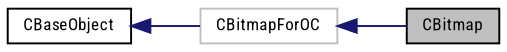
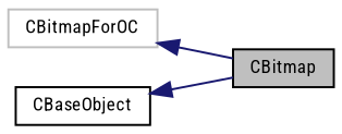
  digraph {
    fontname="Roboto Condensed"
    rankdir=LR
    node [color=black fontname="Roboto Condensed" fontsize=9 shape=record]
    edge [color=midnightblue dir=back fontname="Roboto Condensed" fontsize=9 labelfontname=Arial labelfontsize=9 style=solid]
    n1 [fillcolor=grey75 fontcolor=black height=0.2 label=CBitmap style=filled width=0.4]
    n2 [color=grey75 height=0.2 label=CBitmapForOC width=0.4]
    n3 [height=0.2 label=CBaseObject width=0.4]
    n2 -> n1
-   n3 -> n2
+   n3 -> n1
  }
